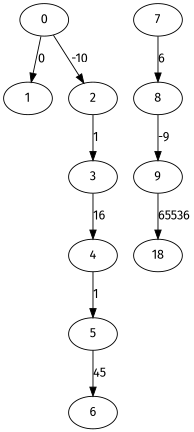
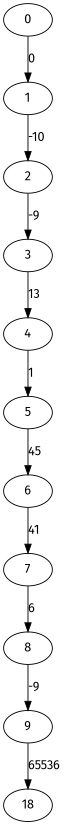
  digraph {
    fontname="Fira Sans"
    node [fontname="Fira Sans"]
    edge [fontname="Fira Sans"]
    0
    1
    2
    3
    4
    5
    6
    7
    8
    9
    n11 [label=18]
    0 -> 1 [label=0]
-   0 -> 2 [label=-10]
-   2 -> 3 [label=1]
-   3 -> 4 [label=16]
+   1 -> 2 [label=-10]
+   2 -> 3 [label=-9]
+   3 -> 4 [label=13]
    4 -> 5 [label=1]
    5 -> 6 [label=45]
+   6 -> 7 [label=41]
    7 -> 8 [label=6]
    8 -> 9 [label=-9]
    9 -> n11 [label=65536]
  }
